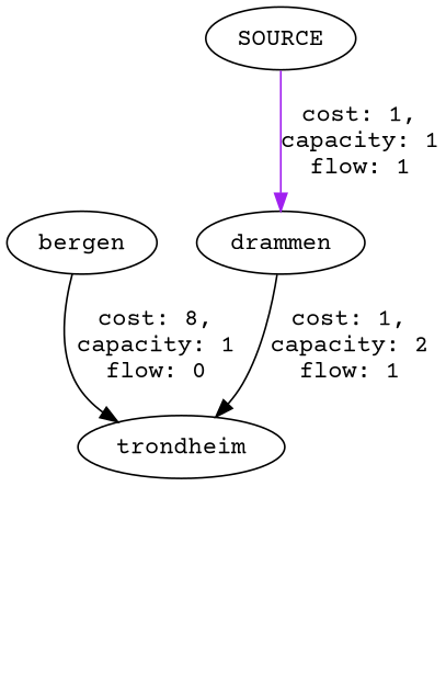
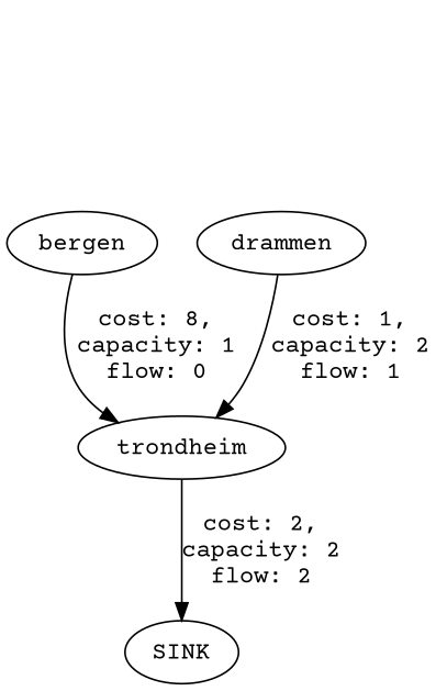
  digraph {
    fontname="Courier Prime"
    mindist=1.5
    rankdir=TB
    node [fontname="Courier Prime"]
    edge [color=black fontname="Courier Prime"]
    drammen
    bergen
    trondheim
-   SOURCE
+   SINK
    subgraph sub_1 {
      rank=same
      drammen
      bergen
    }
    drammen -> trondheim [label="cost: 1,\ncapacity: 2\nflow: 1"]
    bergen -> trondheim [label="cost: 8,\ncapacity: 1\nflow: 0"]
-   SOURCE -> drammen [color=purple label="cost: 1,\ncapacity: 1\nflow: 1"]
+   trondheim -> SINK [label="cost: 2,\ncapacity: 2\nflow: 2"]
  }
